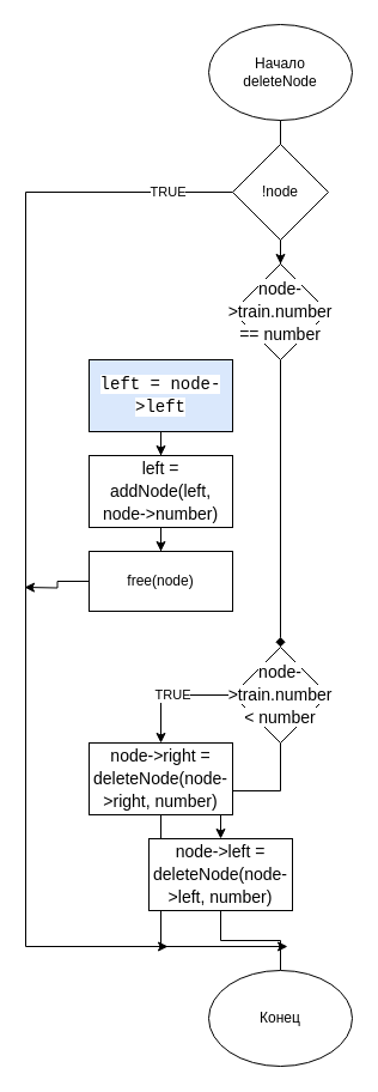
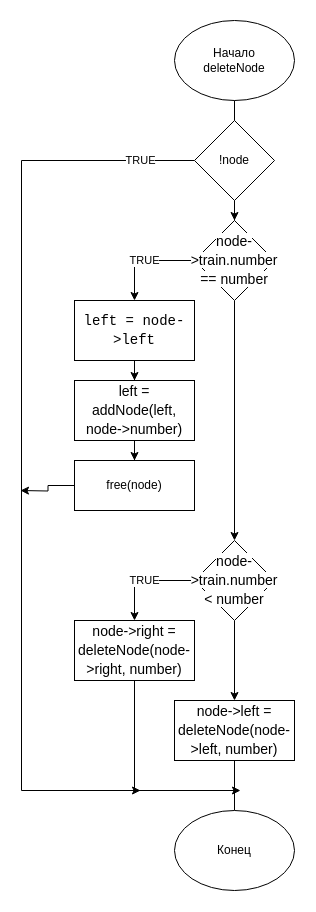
  <mxCell id="0" />
  <mxCell id="1" parent="0" />
  <mxCell id="2" style="edgeStyle=orthogonalEdgeStyle;rounded=0;orthogonalLoop=1;jettySize=auto;html=1;endArrow=none;" edge="1" parent="1" source="3" target="6"><mxGeometry relative="1" as="geometry" /></mxCell>
  <mxCell id="3" value="Начало&lt;br&gt;deleteNode" style="ellipse;whiteSpace=wrap;html=1;" vertex="1" parent="1"><mxGeometry x="174" y="20" width="120" height="80" as="geometry" /></mxCell>
  <mxCell id="4" style="edgeStyle=orthogonalEdgeStyle;rounded=0;orthogonalLoop=1;jettySize=auto;html=1;" edge="1" parent="1" source="6" target="9"><mxGeometry relative="1" as="geometry" /></mxCell>
  <mxCell id="5" value="TRUE" style="edgeStyle=orthogonalEdgeStyle;rounded=0;orthogonalLoop=1;jettySize=auto;html=1;" edge="1" parent="1" source="6"><mxGeometry x="-0.883" relative="1" as="geometry"><mxPoint x="140" y="790" as="targetPoint" /><Array as="points"><mxPoint x="21" y="160" /></Array><mxPoint as="offset" /></mxGeometry></mxCell>
  <mxCell id="6" value="!node" style="rhombus;whiteSpace=wrap;html=1;" vertex="1" parent="1"><mxGeometry x="194" y="120" width="80" height="80" as="geometry" /></mxCell>
- <mxCell id="8" style="edgeStyle=orthogonalEdgeStyle;rounded=0;orthogonalLoop=1;jettySize=auto;html=1;entryX=0.5;entryY=0;entryDx=0;entryDy=0;endArrow=diamond;" edge="1" parent="1" source="9" target="18"><mxGeometry relative="1" as="geometry" /></mxCell>
+ <mxCell id="7" value="TRUE" style="edgeStyle=orthogonalEdgeStyle;rounded=0;orthogonalLoop=1;jettySize=auto;html=1;entryX=0.5;entryY=0;entryDx=0;entryDy=0;" edge="1" parent="1" source="9" target="11"><mxGeometry relative="1" as="geometry"><Array as="points"><mxPoint x="134" y="260" /></Array></mxGeometry></mxCell>
+ <mxCell id="8" style="edgeStyle=orthogonalEdgeStyle;rounded=0;orthogonalLoop=1;jettySize=auto;html=1;entryX=0.5;entryY=0;entryDx=0;entryDy=0;" edge="1" parent="1" source="9" target="18"><mxGeometry relative="1" as="geometry" /></mxCell>
  <mxCell id="9" value="&lt;div style=&quot;font-size: 14px; line-height: 19px;&quot;&gt;&lt;span style=&quot;background-color: rgb(255, 255, 255);&quot;&gt;node-&amp;gt;train.number == number&lt;/span&gt;&lt;/div&gt;" style="rhombus;whiteSpace=wrap;html=1;" vertex="1" parent="1"><mxGeometry x="194" y="220" width="80" height="80" as="geometry" /></mxCell>
  <mxCell id="10" style="edgeStyle=orthogonalEdgeStyle;rounded=0;orthogonalLoop=1;jettySize=auto;html=1;entryX=0.5;entryY=0;entryDx=0;entryDy=0;" edge="1" parent="1" source="11" target="13"><mxGeometry relative="1" as="geometry" /></mxCell>
- <mxCell id="11" value="&lt;div style=&quot;font-family: Consolas, &amp;quot;Courier New&amp;quot;, monospace; font-size: 14px; line-height: 19px;&quot;&gt;&lt;span style=&quot;background-color: rgb(255, 255, 255);&quot;&gt;left = node-&amp;gt;left&lt;/span&gt;&lt;/div&gt;" style="rounded=0;whiteSpace=wrap;html=1;fillColor=#dae8fc;" vertex="1" parent="1"><mxGeometry x="74" y="300" width="120" height="60" as="geometry" /></mxCell>
+ <mxCell id="11" value="&lt;div style=&quot;font-family: Consolas, &amp;quot;Courier New&amp;quot;, monospace; font-size: 14px; line-height: 19px;&quot;&gt;&lt;span style=&quot;background-color: rgb(255, 255, 255);&quot;&gt;left = node-&amp;gt;left&lt;/span&gt;&lt;/div&gt;" style="rounded=0;whiteSpace=wrap;html=1;" vertex="1" parent="1"><mxGeometry x="74" y="300" width="120" height="60" as="geometry" /></mxCell>
  <mxCell id="12" style="edgeStyle=orthogonalEdgeStyle;rounded=0;orthogonalLoop=1;jettySize=auto;html=1;entryX=0.5;entryY=0;entryDx=0;entryDy=0;" edge="1" parent="1" source="13" target="15"><mxGeometry relative="1" as="geometry" /></mxCell>
  <mxCell id="13" value="&lt;div style=&quot;font-size: 14px; line-height: 19px;&quot;&gt;&lt;span style=&quot;background-color: rgb(255, 255, 255);&quot;&gt;left = addNode(left, node-&amp;gt;number)&lt;/span&gt;&lt;/div&gt;" style="rounded=0;whiteSpace=wrap;html=1;" vertex="1" parent="1"><mxGeometry x="74" y="380" width="120" height="60" as="geometry" /></mxCell>
  <mxCell id="14" style="edgeStyle=orthogonalEdgeStyle;rounded=0;orthogonalLoop=1;jettySize=auto;html=1;" edge="1" parent="1" source="15"><mxGeometry relative="1" as="geometry"><mxPoint x="20" y="490" as="targetPoint" /></mxGeometry></mxCell>
  <mxCell id="15" value="free(node)" style="rounded=0;whiteSpace=wrap;html=1;" vertex="1" parent="1"><mxGeometry x="74" y="460" width="120" height="50" as="geometry" /></mxCell>
  <mxCell id="16" value="TRUE" style="edgeStyle=orthogonalEdgeStyle;rounded=0;orthogonalLoop=1;jettySize=auto;html=1;entryX=0.5;entryY=0;entryDx=0;entryDy=0;" edge="1" parent="1" source="18" target="20"><mxGeometry relative="1" as="geometry"><Array as="points"><mxPoint x="134" y="580" /></Array></mxGeometry></mxCell>
  <mxCell id="17" style="edgeStyle=orthogonalEdgeStyle;rounded=0;orthogonalLoop=1;jettySize=auto;html=1;entryX=0.5;entryY=0;entryDx=0;entryDy=0;" edge="1" parent="1" source="18" target="22"><mxGeometry relative="1" as="geometry" /></mxCell>
  <mxCell id="18" value="&lt;div style=&quot;font-size: 14px; line-height: 19px;&quot;&gt;&lt;span style=&quot;background-color: rgb(255, 255, 255);&quot;&gt;node-&amp;gt;train.number &amp;lt; number&lt;/span&gt;&lt;/div&gt;" style="rhombus;whiteSpace=wrap;html=1;" vertex="1" parent="1"><mxGeometry x="194" y="540" width="80" height="80" as="geometry" /></mxCell>
  <mxCell id="19" style="edgeStyle=orthogonalEdgeStyle;rounded=0;orthogonalLoop=1;jettySize=auto;html=1;" edge="1" parent="1" source="20"><mxGeometry relative="1" as="geometry"><mxPoint x="240" y="790" as="targetPoint" /><Array as="points"><mxPoint x="134" y="790" /></Array></mxGeometry></mxCell>
  <mxCell id="20" value="&lt;div style=&quot;font-size: 14px; line-height: 19px;&quot;&gt;&lt;span style=&quot;background-color: rgb(255, 255, 255);&quot;&gt;node-&amp;gt;right = deleteNode(node-&amp;gt;right, number)&lt;/span&gt;&lt;/div&gt;" style="rounded=0;whiteSpace=wrap;html=1;" vertex="1" parent="1"><mxGeometry x="74" y="620" width="120" height="60" as="geometry" /></mxCell>
  <mxCell id="21" style="edgeStyle=orthogonalEdgeStyle;rounded=0;orthogonalLoop=1;jettySize=auto;html=1;entryX=0.5;entryY=0;entryDx=0;entryDy=0;endArrow=none;" edge="1" parent="1" source="22" target="23"><mxGeometry relative="1" as="geometry" /></mxCell>
- <mxCell id="22" value="&lt;div style=&quot;font-size: 14px; line-height: 19px;&quot;&gt;&lt;span style=&quot;background-color: rgb(255, 255, 255);&quot;&gt;node-&amp;gt;left = deleteNode(node-&amp;gt;left, number)&lt;/span&gt;&lt;/div&gt;" style="rounded=0;whiteSpace=wrap;html=1;" vertex="1" parent="1"><mxGeometry x="124" y="700" width="120" height="60" as="geometry" /></mxCell>
+ <mxCell id="22" value="&lt;div style=&quot;font-size: 14px; line-height: 19px;&quot;&gt;&lt;span style=&quot;background-color: rgb(255, 255, 255);&quot;&gt;node-&amp;gt;left = deleteNode(node-&amp;gt;left, number)&lt;/span&gt;&lt;/div&gt;" style="rounded=0;whiteSpace=wrap;html=1;" vertex="1" parent="1"><mxGeometry x="174" y="700" width="120" height="60" as="geometry" /></mxCell>
  <mxCell id="23" value="Конец" style="ellipse;whiteSpace=wrap;html=1;" vertex="1" parent="1"><mxGeometry x="174" y="810" width="120" height="80" as="geometry" /></mxCell>
